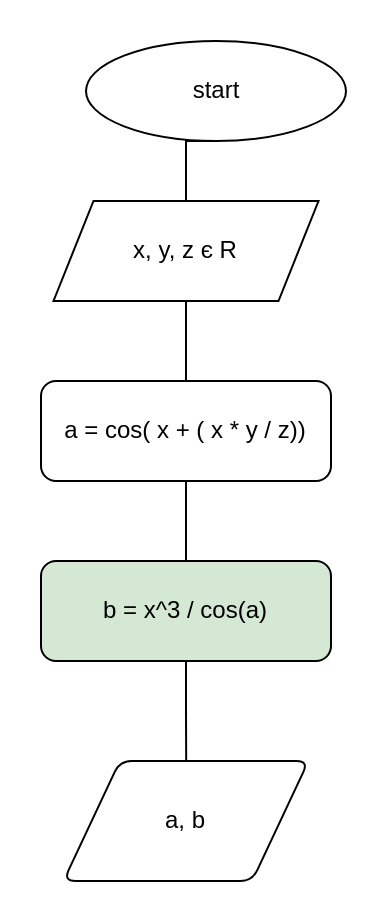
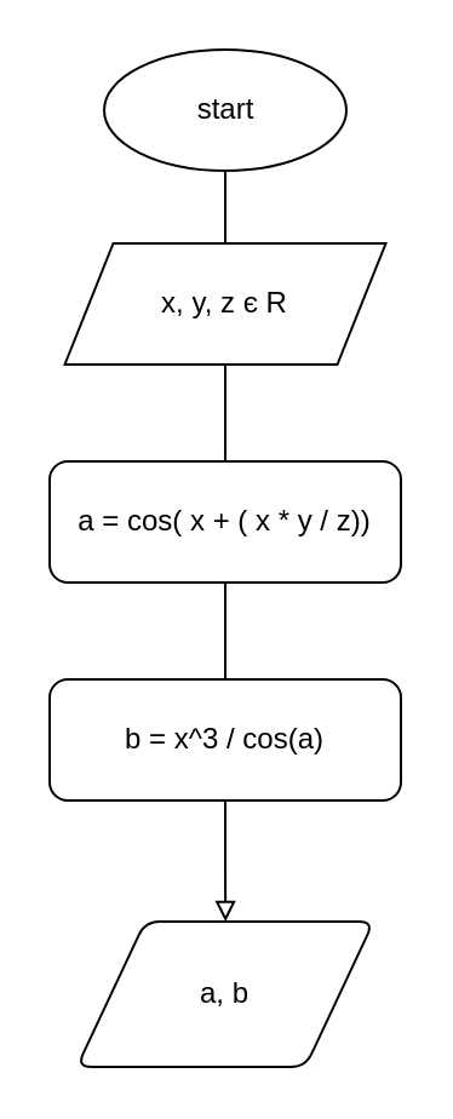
  <mxCell id="0" />
  <mxCell id="1" parent="0" />
  <mxCell id="2" style="edgeStyle=orthogonalEdgeStyle;rounded=0;orthogonalLoop=1;jettySize=auto;html=1;exitX=0.5;exitY=1;exitDx=0;exitDy=0;exitPerimeter=0;entryX=0.5;entryY=0;entryDx=0;entryDy=0;endArrow=none;endFill=0;" parent="1" source="3" target="5" edge="1"><mxGeometry relative="1" as="geometry" /></mxCell>
- <mxCell id="3" value="start" style="strokeWidth=1;html=1;shape=mxgraph.flowchart.start_1;whiteSpace=wrap;" parent="1" vertex="1"><mxGeometry x="42.5" y="20" width="130" height="50" as="geometry" /></mxCell>
+ <mxCell id="3" value="start" style="strokeWidth=1;html=1;shape=mxgraph.flowchart.start_1;whiteSpace=wrap;" parent="1" vertex="1"><mxGeometry x="42.5" y="20" width="100" height="50" as="geometry" /></mxCell>
  <mxCell id="4" style="edgeStyle=orthogonalEdgeStyle;rounded=0;orthogonalLoop=1;jettySize=auto;html=1;exitX=0.5;exitY=1;exitDx=0;exitDy=0;entryX=0.5;entryY=0;entryDx=0;entryDy=0;endArrow=none;endFill=0;" parent="1" source="5" target="7" edge="1"><mxGeometry relative="1" as="geometry" /></mxCell>
  <mxCell id="5" value="x, y, z є R" style="shape=parallelogram;perimeter=parallelogramPerimeter;whiteSpace=wrap;html=1;fixedSize=1;strokeWidth=1;" parent="1" vertex="1"><mxGeometry x="26.25" y="100" width="132.5" height="50" as="geometry" /></mxCell>
  <mxCell id="6" style="edgeStyle=orthogonalEdgeStyle;rounded=0;orthogonalLoop=1;jettySize=auto;html=1;exitX=0.5;exitY=1;exitDx=0;exitDy=0;entryX=0.5;entryY=0;entryDx=0;entryDy=0;endArrow=none;endFill=0;" parent="1" source="7" target="9" edge="1"><mxGeometry relative="1" as="geometry" /></mxCell>
  <mxCell id="7" value="a = cos( x + ( x * y / z))" style="rounded=1;whiteSpace=wrap;html=1;strokeWidth=1;" parent="1" vertex="1"><mxGeometry x="20" y="190" width="145" height="50" as="geometry" /></mxCell>
- <mxCell id="8" style="edgeStyle=orthogonalEdgeStyle;rounded=0;orthogonalLoop=1;jettySize=auto;html=1;exitX=0.5;exitY=1;exitDx=0;exitDy=0;endArrow=none;endFill=0;" edge="1" parent="1" source="9" target="10"><mxGeometry relative="1" as="geometry" /></mxCell>
- <mxCell id="9" value="b = x^3 / cos(a)" style="rounded=1;whiteSpace=wrap;html=1;strokeWidth=1;fillColor=#d5e8d4;" parent="1" vertex="1"><mxGeometry x="20" y="280" width="145" height="50" as="geometry" /></mxCell>
+ <mxCell id="8" style="edgeStyle=orthogonalEdgeStyle;rounded=0;orthogonalLoop=1;jettySize=auto;html=1;exitX=0.5;exitY=1;exitDx=0;exitDy=0;endArrow=block;endFill=0;" edge="1" parent="1" source="9" target="10"><mxGeometry relative="1" as="geometry" /></mxCell>
+ <mxCell id="9" value="b = x^3 / cos(a)" style="rounded=1;whiteSpace=wrap;html=1;strokeWidth=1;" parent="1" vertex="1"><mxGeometry x="20" y="280" width="145" height="50" as="geometry" /></mxCell>
  <mxCell id="10" value="a, b" style="shape=parallelogram;html=1;strokeWidth=1;perimeter=parallelogramPerimeter;whiteSpace=wrap;rounded=1;arcSize=12;size=0.23;" vertex="1" parent="1"><mxGeometry x="31.25" y="380" width="122.5" height="60" as="geometry" /></mxCell>
